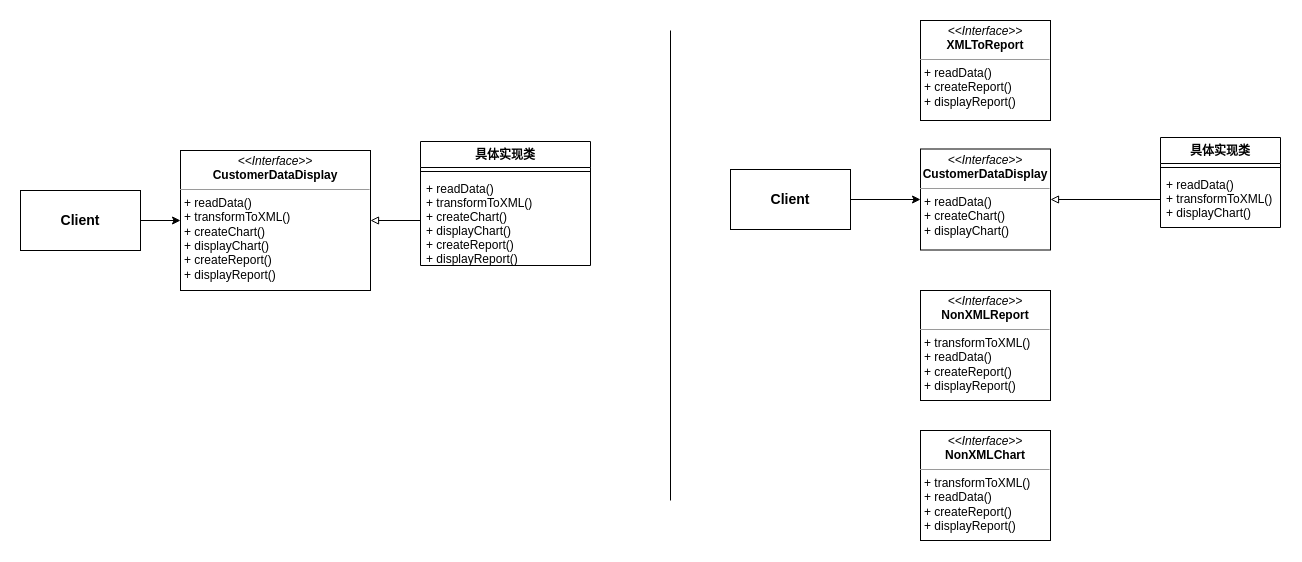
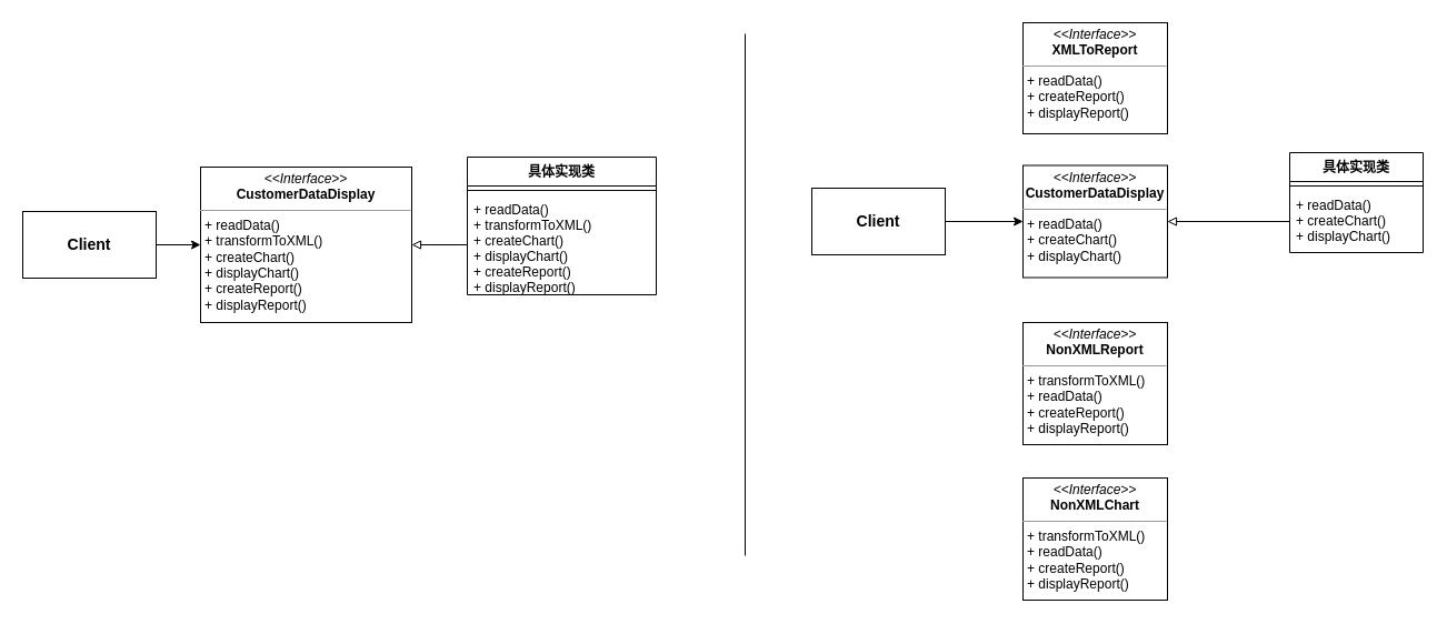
  <mxCell id="0" />
  <mxCell id="1" parent="0" />
  <mxCell id="2" style="edgeStyle=orthogonalEdgeStyle;rounded=0;orthogonalLoop=1;jettySize=auto;html=1;exitX=1;exitY=0.5;exitDx=0;exitDy=0;entryX=0;entryY=0.5;entryDx=0;entryDy=0;" edge="1" parent="1" source="3" target="4"><mxGeometry relative="1" as="geometry" /></mxCell>
  <mxCell id="3" value="&lt;b&gt;&lt;font style=&quot;font-size: 14px&quot;&gt;Client&lt;/font&gt;&lt;/b&gt;" style="rounded=0;whiteSpace=wrap;html=1;" vertex="1" parent="1"><mxGeometry y="190" width="120" height="60" as="geometry" x="20" /></mxCell>
  <mxCell id="4" value="&lt;p style=&quot;margin: 0px ; margin-top: 4px ; text-align: center&quot;&gt;&lt;i&gt;&amp;lt;&amp;lt;Interface&amp;gt;&amp;gt;&lt;/i&gt;&lt;br&gt;&lt;b&gt;CustomerDataDisplay&lt;/b&gt;&lt;/p&gt;&lt;hr size=&quot;1&quot;&gt;&lt;p style=&quot;margin: 0px ; margin-left: 4px&quot;&gt;+ readData()&lt;/p&gt;&lt;p style=&quot;margin: 0px ; margin-left: 4px&quot;&gt;+ transformToXML()&lt;/p&gt;&lt;p style=&quot;margin: 0px ; margin-left: 4px&quot;&gt;+ createChart()&lt;/p&gt;&lt;p style=&quot;margin: 0px ; margin-left: 4px&quot;&gt;+ displayChart()&lt;/p&gt;&lt;p style=&quot;margin: 0px ; margin-left: 4px&quot;&gt;+ createReport()&lt;/p&gt;&lt;p style=&quot;margin: 0px ; margin-left: 4px&quot;&gt;+ displayReport()&lt;/p&gt;" style="verticalAlign=top;align=left;overflow=fill;fontSize=12;fontFamily=Helvetica;html=1;" vertex="1" parent="1"><mxGeometry x="180" y="150" width="190" height="140" as="geometry" /></mxCell>
  <mxCell id="5" value="具体实现类" style="swimlane;fontStyle=1;align=center;verticalAlign=top;childLayout=stackLayout;horizontal=1;startSize=26;horizontalStack=0;resizeParent=1;resizeParentMax=0;resizeLast=0;collapsible=1;marginBottom=0;" vertex="1" parent="1"><mxGeometry x="420" y="141" width="170" height="124" as="geometry" /></mxCell>
  <mxCell id="6" value="" style="line;strokeWidth=1;fillColor=none;align=left;verticalAlign=middle;spacingTop=-1;spacingLeft=3;spacingRight=3;rotatable=0;labelPosition=right;points=[];portConstraint=eastwest;" vertex="1" parent="5"><mxGeometry y="26" width="170" height="8" as="geometry" /></mxCell>
  <mxCell id="7" value="+ readData()&#10;+ transformToXML()&#10;+ createChart()&#10;+ displayChart()&#10;+ createReport()&#10;+ displayReport()" style="text;strokeColor=none;fillColor=none;align=left;verticalAlign=top;spacingLeft=4;spacingRight=4;overflow=hidden;rotatable=0;points=[[0,0.5],[1,0.5]];portConstraint=eastwest;" vertex="1" parent="5"><mxGeometry y="34" width="170" height="90" as="geometry" /></mxCell>
  <mxCell id="8" style="edgeStyle=orthogonalEdgeStyle;rounded=0;orthogonalLoop=1;jettySize=auto;html=1;exitX=0;exitY=0.5;exitDx=0;exitDy=0;entryX=1;entryY=0.5;entryDx=0;entryDy=0;endArrow=block;endFill=0;" edge="1" parent="1" source="7" target="4"><mxGeometry relative="1" as="geometry" /></mxCell>
  <mxCell id="9" style="edgeStyle=orthogonalEdgeStyle;rounded=0;orthogonalLoop=1;jettySize=auto;html=1;exitX=1;exitY=0.5;exitDx=0;exitDy=0;entryX=0;entryY=0.5;entryDx=0;entryDy=0;" edge="1" parent="1" source="10" target="11"><mxGeometry relative="1" as="geometry" /></mxCell>
  <mxCell id="10" value="&lt;b&gt;&lt;font style=&quot;font-size: 14px&quot;&gt;Client&lt;/font&gt;&lt;/b&gt;" style="rounded=0;whiteSpace=wrap;html=1;" vertex="1" parent="1"><mxGeometry x="730" y="169" width="120" height="60" as="geometry" /></mxCell>
  <mxCell id="11" value="&lt;p style=&quot;margin: 0px ; margin-top: 4px ; text-align: center&quot;&gt;&lt;i&gt;&amp;lt;&amp;lt;Interface&amp;gt;&amp;gt;&lt;/i&gt;&lt;br&gt;&lt;b&gt;CustomerDataDisplay&lt;/b&gt;&lt;/p&gt;&lt;hr size=&quot;1&quot;&gt;&lt;p style=&quot;margin: 0px ; margin-left: 4px&quot;&gt;+ readData()&lt;/p&gt;&lt;p style=&quot;margin: 0px ; margin-left: 4px&quot;&gt;&lt;span&gt;+ createChart()&lt;/span&gt;&lt;br&gt;&lt;/p&gt;&lt;p style=&quot;margin: 0px ; margin-left: 4px&quot;&gt;+ displayChart()&lt;/p&gt;" style="verticalAlign=top;align=left;overflow=fill;fontSize=12;fontFamily=Helvetica;html=1;" vertex="1" parent="1"><mxGeometry x="920" y="148.5" width="130" height="101" as="geometry" /></mxCell>
  <mxCell id="12" value="具体实现类" style="swimlane;fontStyle=1;align=center;verticalAlign=top;childLayout=stackLayout;horizontal=1;startSize=26;horizontalStack=0;resizeParent=1;resizeParentMax=0;resizeLast=0;collapsible=1;marginBottom=0;" vertex="1" parent="1"><mxGeometry x="1160" y="137" width="120" height="90" as="geometry" /></mxCell>
  <mxCell id="13" value="" style="line;strokeWidth=1;fillColor=none;align=left;verticalAlign=middle;spacingTop=-1;spacingLeft=3;spacingRight=3;rotatable=0;labelPosition=right;points=[];portConstraint=eastwest;" vertex="1" parent="12"><mxGeometry y="26" width="120" height="8" as="geometry" /></mxCell>
- <mxCell id="14" value="+ readData()&#10;+ transformToXML()&#10;+ displayChart()" style="text;strokeColor=none;fillColor=none;align=left;verticalAlign=top;spacingLeft=4;spacingRight=4;overflow=hidden;rotatable=0;points=[[0,0.5],[1,0.5]];portConstraint=eastwest;" vertex="1" parent="12"><mxGeometry y="34" width="120" height="56" as="geometry" /></mxCell>
+ <mxCell id="14" value="+ readData()&#10;+ createChart()&#10;+ displayChart()" style="text;strokeColor=none;fillColor=none;align=left;verticalAlign=top;spacingLeft=4;spacingRight=4;overflow=hidden;rotatable=0;points=[[0,0.5],[1,0.5]];portConstraint=eastwest;" vertex="1" parent="12"><mxGeometry y="34" width="120" height="56" as="geometry" /></mxCell>
  <mxCell id="15" style="edgeStyle=orthogonalEdgeStyle;rounded=0;orthogonalLoop=1;jettySize=auto;html=1;exitX=0;exitY=0.5;exitDx=0;exitDy=0;entryX=1;entryY=0.5;entryDx=0;entryDy=0;endArrow=block;endFill=0;" edge="1" parent="1" source="14" target="11"><mxGeometry relative="1" as="geometry" /></mxCell>
  <mxCell id="16" value="&lt;p style=&quot;margin: 0px ; margin-top: 4px ; text-align: center&quot;&gt;&lt;i&gt;&amp;lt;&amp;lt;Interface&amp;gt;&amp;gt;&lt;/i&gt;&lt;br&gt;&lt;b&gt;XMLToReport&lt;/b&gt;&lt;/p&gt;&lt;hr size=&quot;1&quot;&gt;&lt;p style=&quot;margin: 0px ; margin-left: 4px&quot;&gt;+ readData()&lt;/p&gt;&lt;p style=&quot;margin: 0px ; margin-left: 4px&quot;&gt;+ createReport()&lt;/p&gt;&lt;p style=&quot;margin: 0px ; margin-left: 4px&quot;&gt;+ displayReport()&lt;/p&gt;" style="verticalAlign=top;align=left;overflow=fill;fontSize=12;fontFamily=Helvetica;html=1;" vertex="1" parent="1"><mxGeometry x="920" y="20" width="130" height="100" as="geometry" /></mxCell>
  <mxCell id="17" value="&lt;p style=&quot;margin: 0px ; margin-top: 4px ; text-align: center&quot;&gt;&lt;i&gt;&amp;lt;&amp;lt;Interface&amp;gt;&amp;gt;&lt;/i&gt;&lt;br&gt;&lt;b&gt;NonXMLReport&lt;/b&gt;&lt;/p&gt;&lt;hr size=&quot;1&quot;&gt;&lt;p style=&quot;margin: 0px ; margin-left: 4px&quot;&gt;+ transformToXML()&lt;br&gt;&lt;/p&gt;&lt;p style=&quot;margin: 0px ; margin-left: 4px&quot;&gt;+ readData()&lt;/p&gt;&lt;p style=&quot;margin: 0px ; margin-left: 4px&quot;&gt;+ createReport()&lt;/p&gt;&lt;p style=&quot;margin: 0px ; margin-left: 4px&quot;&gt;+ displayReport()&lt;/p&gt;" style="verticalAlign=top;align=left;overflow=fill;fontSize=12;fontFamily=Helvetica;html=1;" vertex="1" parent="1"><mxGeometry x="920" y="290" width="130" height="110" as="geometry" /></mxCell>
  <mxCell id="18" value="&lt;p style=&quot;margin: 0px ; margin-top: 4px ; text-align: center&quot;&gt;&lt;i&gt;&amp;lt;&amp;lt;Interface&amp;gt;&amp;gt;&lt;/i&gt;&lt;br&gt;&lt;b&gt;NonXMLChart&lt;/b&gt;&lt;/p&gt;&lt;hr size=&quot;1&quot;&gt;&lt;p style=&quot;margin: 0px ; margin-left: 4px&quot;&gt;+ transformToXML()&lt;br&gt;&lt;/p&gt;&lt;p style=&quot;margin: 0px ; margin-left: 4px&quot;&gt;+ readData()&lt;/p&gt;&lt;p style=&quot;margin: 0px ; margin-left: 4px&quot;&gt;+ createReport()&lt;/p&gt;&lt;p style=&quot;margin: 0px ; margin-left: 4px&quot;&gt;+ displayReport()&lt;/p&gt;" style="verticalAlign=top;align=left;overflow=fill;fontSize=12;fontFamily=Helvetica;html=1;" vertex="1" parent="1"><mxGeometry x="920" y="430" width="130" height="110" as="geometry" /></mxCell>
  <mxCell id="19" value="" style="endArrow=none;html=1;" edge="1" parent="1"><mxGeometry width="50" height="50" relative="1" as="geometry"><mxPoint x="670" y="500" as="sourcePoint" /><mxPoint x="670" y="30" as="targetPoint" /></mxGeometry></mxCell>
